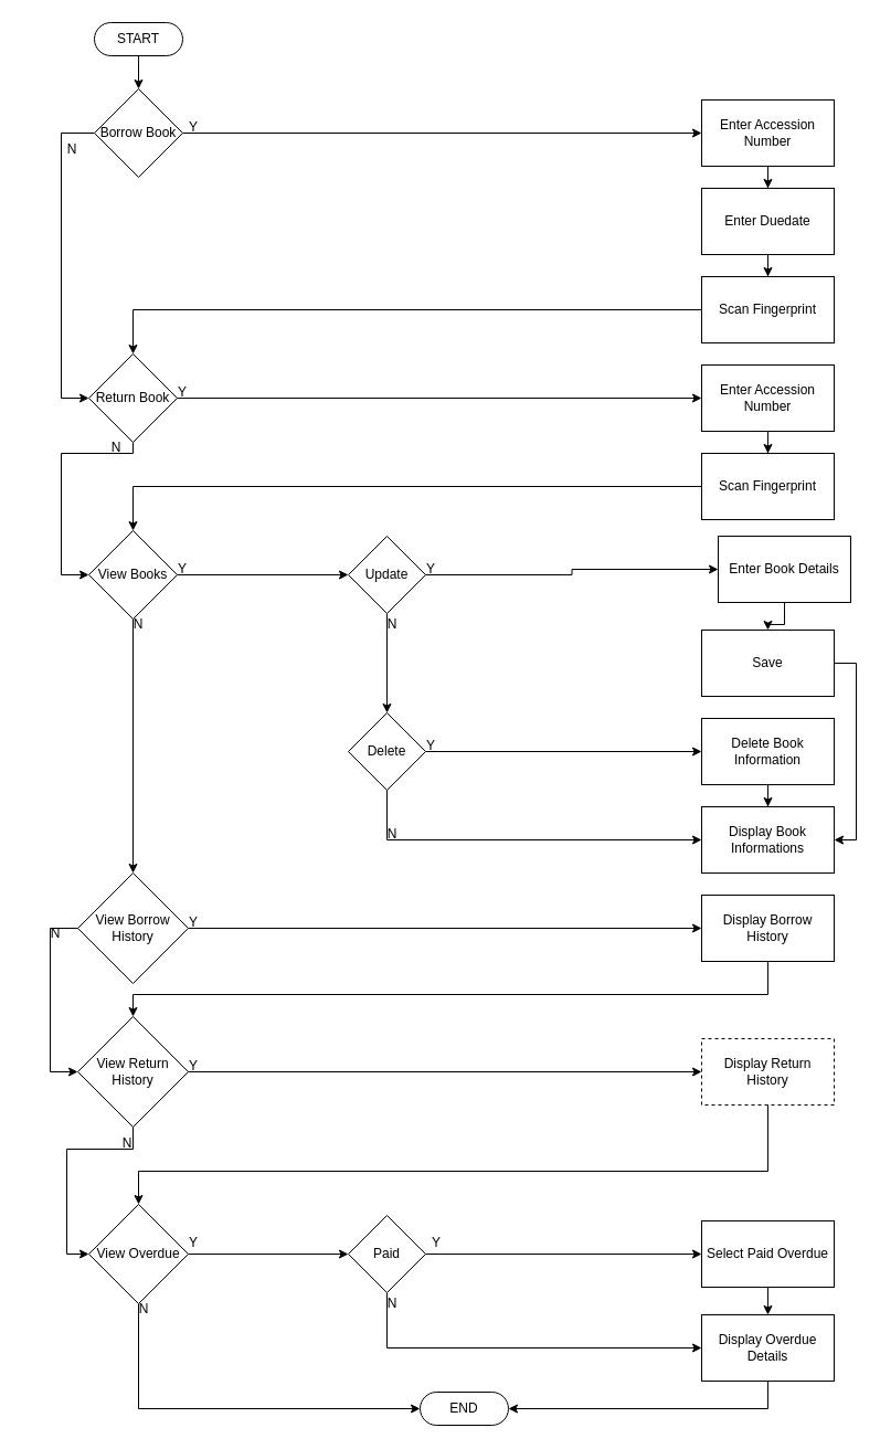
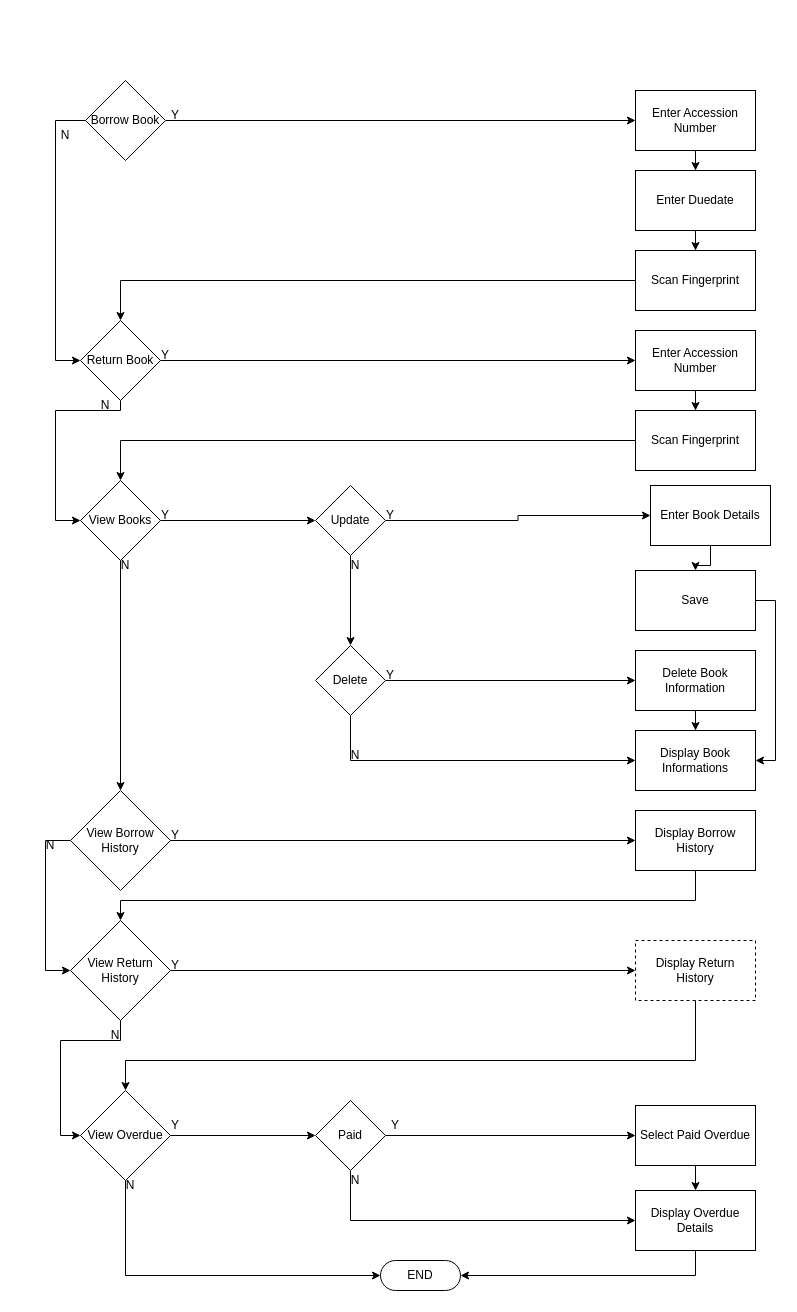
  <mxCell id="0" />
  <mxCell id="1" parent="0" />
- <mxCell id="2" style="edgeStyle=orthogonalEdgeStyle;rounded=0;orthogonalLoop=1;jettySize=auto;html=1;" parent="1" source="3" target="6" edge="1"><mxGeometry relative="1" as="geometry" /></mxCell>
- <mxCell id="3" value="START" style="html=1;dashed=0;whiteSpace=wrap;shape=mxgraph.dfd.start" parent="1" vertex="1"><mxGeometry x="85" y="20" width="80" height="30" as="geometry" /></mxCell>
  <mxCell id="4" style="edgeStyle=orthogonalEdgeStyle;rounded=0;orthogonalLoop=1;jettySize=auto;html=1;entryX=0;entryY=0.5;entryDx=0;entryDy=0;" parent="1" source="6" target="22" edge="1"><mxGeometry relative="1" as="geometry" /></mxCell>
  <mxCell id="5" style="edgeStyle=orthogonalEdgeStyle;rounded=0;orthogonalLoop=1;jettySize=auto;html=1;entryX=0;entryY=0.5;entryDx=0;entryDy=0;" parent="1" source="6" target="9" edge="1"><mxGeometry relative="1" as="geometry"><Array as="points"><mxPoint x="55" y="120" /><mxPoint x="55" y="360" /></Array></mxGeometry></mxCell>
  <mxCell id="6" value="Borrow Book" style="rhombus;whiteSpace=wrap;html=1;" parent="1" vertex="1"><mxGeometry x="85" y="80" width="80" height="80" as="geometry" /></mxCell>
  <mxCell id="7" style="edgeStyle=orthogonalEdgeStyle;rounded=0;orthogonalLoop=1;jettySize=auto;html=1;entryX=0;entryY=0.5;entryDx=0;entryDy=0;" parent="1" source="9" target="12" edge="1"><mxGeometry relative="1" as="geometry"><Array as="points"><mxPoint x="120" y="410" /><mxPoint x="55" y="410" /><mxPoint x="55" y="520" /></Array></mxGeometry></mxCell>
  <mxCell id="8" style="edgeStyle=orthogonalEdgeStyle;rounded=0;orthogonalLoop=1;jettySize=auto;html=1;entryX=0;entryY=0.5;entryDx=0;entryDy=0;" parent="1" source="9" target="28" edge="1"><mxGeometry relative="1" as="geometry" /></mxCell>
  <mxCell id="9" value="Return Book" style="rhombus;whiteSpace=wrap;html=1;" parent="1" vertex="1"><mxGeometry x="80" y="320" width="80" height="80" as="geometry" /></mxCell>
  <mxCell id="10" style="edgeStyle=orthogonalEdgeStyle;rounded=0;orthogonalLoop=1;jettySize=auto;html=1;" parent="1" source="12" target="15" edge="1"><mxGeometry relative="1" as="geometry" /></mxCell>
  <mxCell id="11" style="edgeStyle=orthogonalEdgeStyle;rounded=0;orthogonalLoop=1;jettySize=auto;html=1;entryX=0;entryY=0.5;entryDx=0;entryDy=0;" parent="1" source="12" target="33" edge="1"><mxGeometry relative="1" as="geometry" /></mxCell>
  <mxCell id="12" value="View Books" style="rhombus;whiteSpace=wrap;html=1;" parent="1" vertex="1"><mxGeometry x="80" y="480" width="80" height="80" as="geometry" /></mxCell>
  <mxCell id="13" style="edgeStyle=orthogonalEdgeStyle;rounded=0;orthogonalLoop=1;jettySize=auto;html=1;entryX=0;entryY=0.5;entryDx=0;entryDy=0;" parent="1" source="15" target="45" edge="1"><mxGeometry relative="1" as="geometry" /></mxCell>
  <mxCell id="14" style="edgeStyle=orthogonalEdgeStyle;rounded=0;orthogonalLoop=1;jettySize=auto;html=1;entryX=0;entryY=0.5;entryDx=0;entryDy=0;" parent="1" source="15" target="18" edge="1"><mxGeometry relative="1" as="geometry"><Array as="points"><mxPoint x="45" y="840" /><mxPoint x="45" y="970" /></Array></mxGeometry></mxCell>
  <mxCell id="15" value="View Borrow History" style="rhombus;whiteSpace=wrap;html=1;" parent="1" vertex="1"><mxGeometry x="70" y="790" width="100" height="100" as="geometry" /></mxCell>
  <mxCell id="16" style="edgeStyle=orthogonalEdgeStyle;rounded=0;orthogonalLoop=1;jettySize=auto;html=1;entryX=0;entryY=0.5;entryDx=0;entryDy=0;" parent="1" source="18" target="46" edge="1"><mxGeometry relative="1" as="geometry" /></mxCell>
  <mxCell id="17" style="edgeStyle=orthogonalEdgeStyle;rounded=0;orthogonalLoop=1;jettySize=auto;html=1;entryX=0;entryY=0.5;entryDx=0;entryDy=0;" parent="1" source="18" target="20" edge="1"><mxGeometry relative="1" as="geometry"><Array as="points"><mxPoint x="120" y="1040" /><mxPoint x="60" y="1040" /><mxPoint x="60" y="1135" /></Array></mxGeometry></mxCell>
  <mxCell id="18" value="View Return History" style="rhombus;whiteSpace=wrap;html=1;" parent="1" vertex="1"><mxGeometry x="70" y="920" width="100" height="100" as="geometry" /></mxCell>
  <mxCell id="19" style="edgeStyle=orthogonalEdgeStyle;rounded=0;orthogonalLoop=1;jettySize=auto;html=1;entryX=0;entryY=0.5;entryDx=0;entryDy=0;" parent="1" source="20" target="49" edge="1"><mxGeometry relative="1" as="geometry" /></mxCell>
  <mxCell id="20" value="View Overdue" style="rhombus;whiteSpace=wrap;html=1;" parent="1" vertex="1"><mxGeometry x="80" y="1090" width="90" height="90" as="geometry" /></mxCell>
  <mxCell id="21" style="edgeStyle=orthogonalEdgeStyle;rounded=0;orthogonalLoop=1;jettySize=auto;html=1;" parent="1" source="22" target="24" edge="1"><mxGeometry relative="1" as="geometry" /></mxCell>
  <mxCell id="22" value="Enter Accession Number" style="rounded=0;whiteSpace=wrap;html=1;" parent="1" vertex="1"><mxGeometry x="635" y="90" width="120" height="60" as="geometry" /></mxCell>
  <mxCell id="23" style="edgeStyle=orthogonalEdgeStyle;rounded=0;orthogonalLoop=1;jettySize=auto;html=1;" parent="1" source="24" target="26" edge="1"><mxGeometry relative="1" as="geometry" /></mxCell>
  <mxCell id="24" value="Enter Duedate" style="rounded=0;whiteSpace=wrap;html=1;" parent="1" vertex="1"><mxGeometry x="635" y="170" width="120" height="60" as="geometry" /></mxCell>
  <mxCell id="25" style="edgeStyle=orthogonalEdgeStyle;rounded=0;orthogonalLoop=1;jettySize=auto;html=1;entryX=0.5;entryY=0;entryDx=0;entryDy=0;" parent="1" source="26" target="9" edge="1"><mxGeometry relative="1" as="geometry" /></mxCell>
  <mxCell id="26" value="Scan Fingerprint" style="rounded=0;whiteSpace=wrap;html=1;" parent="1" vertex="1"><mxGeometry x="635" y="250" width="120" height="60" as="geometry" /></mxCell>
  <mxCell id="27" style="edgeStyle=orthogonalEdgeStyle;rounded=0;orthogonalLoop=1;jettySize=auto;html=1;entryX=0.5;entryY=0;entryDx=0;entryDy=0;" parent="1" source="28" target="30" edge="1"><mxGeometry relative="1" as="geometry" /></mxCell>
  <mxCell id="28" value="Enter Accession Number" style="rounded=0;whiteSpace=wrap;html=1;" parent="1" vertex="1"><mxGeometry x="635" y="330" width="120" height="60" as="geometry" /></mxCell>
  <mxCell id="29" style="edgeStyle=orthogonalEdgeStyle;rounded=0;orthogonalLoop=1;jettySize=auto;html=1;entryX=0.5;entryY=0;entryDx=0;entryDy=0;" parent="1" source="30" target="12" edge="1"><mxGeometry relative="1" as="geometry" /></mxCell>
  <mxCell id="30" value="Scan Fingerprint" style="rounded=0;whiteSpace=wrap;html=1;" parent="1" vertex="1"><mxGeometry x="635" y="410" width="120" height="60" as="geometry" /></mxCell>
  <mxCell id="31" style="edgeStyle=orthogonalEdgeStyle;rounded=0;orthogonalLoop=1;jettySize=auto;html=1;" parent="1" source="33" target="36" edge="1"><mxGeometry relative="1" as="geometry"><Array as="points"><mxPoint x="350" y="680" /><mxPoint x="350" y="680" /></Array></mxGeometry></mxCell>
  <mxCell id="32" style="edgeStyle=orthogonalEdgeStyle;rounded=0;orthogonalLoop=1;jettySize=auto;html=1;entryX=0;entryY=0.5;entryDx=0;entryDy=0;" parent="1" source="33" target="38" edge="1"><mxGeometry relative="1" as="geometry" /></mxCell>
  <mxCell id="33" value="Update" style="rhombus;whiteSpace=wrap;html=1;" parent="1" vertex="1"><mxGeometry x="315" y="485" width="70" height="70" as="geometry" /></mxCell>
  <mxCell id="34" style="edgeStyle=orthogonalEdgeStyle;rounded=0;orthogonalLoop=1;jettySize=auto;html=1;entryX=0;entryY=0.5;entryDx=0;entryDy=0;" parent="1" source="36" target="42" edge="1"><mxGeometry relative="1" as="geometry" /></mxCell>
  <mxCell id="35" style="edgeStyle=orthogonalEdgeStyle;rounded=0;orthogonalLoop=1;jettySize=auto;html=1;entryX=0;entryY=0.5;entryDx=0;entryDy=0;" parent="1" source="36" target="43" edge="1"><mxGeometry relative="1" as="geometry"><Array as="points"><mxPoint x="350" y="760" /></Array></mxGeometry></mxCell>
  <mxCell id="36" value="Delete" style="rhombus;whiteSpace=wrap;html=1;" parent="1" vertex="1"><mxGeometry x="315" y="645" width="70" height="70" as="geometry" /></mxCell>
  <mxCell id="37" style="edgeStyle=orthogonalEdgeStyle;rounded=0;orthogonalLoop=1;jettySize=auto;html=1;" parent="1" source="38" target="40" edge="1"><mxGeometry relative="1" as="geometry" /></mxCell>
  <mxCell id="38" value="Enter Book Details" style="rounded=0;whiteSpace=wrap;html=1;" parent="1" vertex="1"><mxGeometry x="650" y="485" width="120" height="60" as="geometry" /></mxCell>
  <mxCell id="39" style="edgeStyle=orthogonalEdgeStyle;rounded=0;orthogonalLoop=1;jettySize=auto;html=1;entryX=1;entryY=0.5;entryDx=0;entryDy=0;" parent="1" source="40" target="43" edge="1"><mxGeometry relative="1" as="geometry"><Array as="points"><mxPoint x="775" y="600" /><mxPoint x="775" y="760" /></Array></mxGeometry></mxCell>
  <mxCell id="40" value="Save" style="rounded=0;whiteSpace=wrap;html=1;" parent="1" vertex="1"><mxGeometry x="635" y="570" width="120" height="60" as="geometry" /></mxCell>
  <mxCell id="41" style="edgeStyle=orthogonalEdgeStyle;rounded=0;orthogonalLoop=1;jettySize=auto;html=1;entryX=0.5;entryY=0;entryDx=0;entryDy=0;" parent="1" source="42" target="43" edge="1"><mxGeometry relative="1" as="geometry" /></mxCell>
  <mxCell id="42" value="Delete Book Information" style="rounded=0;whiteSpace=wrap;html=1;" parent="1" vertex="1"><mxGeometry x="635" y="650" width="120" height="60" as="geometry" /></mxCell>
  <mxCell id="43" value="Display Book Informations" style="rounded=0;whiteSpace=wrap;html=1;" parent="1" vertex="1"><mxGeometry x="635" y="730" width="120" height="60" as="geometry" /></mxCell>
  <mxCell id="44" style="edgeStyle=orthogonalEdgeStyle;rounded=0;orthogonalLoop=1;jettySize=auto;html=1;" parent="1" source="45" target="18" edge="1"><mxGeometry relative="1" as="geometry"><Array as="points"><mxPoint x="695" y="900" /><mxPoint x="120" y="900" /></Array></mxGeometry></mxCell>
  <mxCell id="45" value="Display Borrow History" style="rounded=0;whiteSpace=wrap;html=1;" parent="1" vertex="1"><mxGeometry x="635" y="810" width="120" height="60" as="geometry" /></mxCell>
  <mxCell id="46" value="Display Return History" style="rounded=0;whiteSpace=wrap;html=1;dashed=1;" parent="1" vertex="1"><mxGeometry x="635" y="940" width="120" height="60" as="geometry" /></mxCell>
  <mxCell id="47" style="edgeStyle=orthogonalEdgeStyle;rounded=0;orthogonalLoop=1;jettySize=auto;html=1;entryX=0;entryY=0.5;entryDx=0;entryDy=0;" parent="1" source="49" target="51" edge="1"><mxGeometry relative="1" as="geometry" /></mxCell>
  <mxCell id="48" style="edgeStyle=orthogonalEdgeStyle;rounded=0;orthogonalLoop=1;jettySize=auto;html=1;entryX=0;entryY=0.5;entryDx=0;entryDy=0;" parent="1" source="49" target="52" edge="1"><mxGeometry relative="1" as="geometry"><Array as="points"><mxPoint x="350" y="1220" /></Array></mxGeometry></mxCell>
  <mxCell id="49" value="Paid" style="rhombus;whiteSpace=wrap;html=1;" parent="1" vertex="1"><mxGeometry x="315" y="1100" width="70" height="70" as="geometry" /></mxCell>
  <mxCell id="50" style="edgeStyle=orthogonalEdgeStyle;rounded=0;orthogonalLoop=1;jettySize=auto;html=1;" parent="1" source="51" target="52" edge="1"><mxGeometry relative="1" as="geometry" /></mxCell>
  <mxCell id="51" value="Select Paid Overdue" style="rounded=0;whiteSpace=wrap;html=1;" parent="1" vertex="1"><mxGeometry x="635" y="1105" width="120" height="60" as="geometry" /></mxCell>
  <mxCell id="52" value="Display Overdue Details" style="rounded=0;whiteSpace=wrap;html=1;" parent="1" vertex="1"><mxGeometry x="635" y="1190" width="120" height="60" as="geometry" /></mxCell>
  <mxCell id="53" value="END" style="html=1;dashed=0;whiteSpace=wrap;shape=mxgraph.dfd.start" parent="1" vertex="1"><mxGeometry x="380" y="1260" width="80" height="30" as="geometry" /></mxCell>
  <mxCell id="54" style="edgeStyle=orthogonalEdgeStyle;rounded=0;orthogonalLoop=1;jettySize=auto;html=1;entryX=0;entryY=0.5;entryDx=0;entryDy=0;entryPerimeter=0;" parent="1" source="20" target="53" edge="1"><mxGeometry relative="1" as="geometry"><Array as="points"><mxPoint x="125" y="1275" /></Array></mxGeometry></mxCell>
  <mxCell id="55" style="edgeStyle=orthogonalEdgeStyle;rounded=0;orthogonalLoop=1;jettySize=auto;html=1;entryX=1;entryY=0.5;entryDx=0;entryDy=0;entryPerimeter=0;" parent="1" source="52" target="53" edge="1"><mxGeometry relative="1" as="geometry"><Array as="points"><mxPoint x="695" y="1275" /></Array></mxGeometry></mxCell>
  <mxCell id="56" style="edgeStyle=orthogonalEdgeStyle;rounded=0;orthogonalLoop=1;jettySize=auto;html=1;entryX=0.5;entryY=0;entryDx=0;entryDy=0;" parent="1" source="46" target="20" edge="1"><mxGeometry relative="1" as="geometry"><Array as="points"><mxPoint x="695" y="1060" /><mxPoint x="125" y="1060" /></Array></mxGeometry></mxCell>
  <mxCell id="57" value="Y" style="text;html=1;strokeColor=none;fillColor=none;align=center;verticalAlign=middle;whiteSpace=wrap;rounded=0;" vertex="1" parent="1"><mxGeometry x="145" y="100" width="60" height="30" as="geometry" /></mxCell>
  <mxCell id="58" value="Y" style="text;html=1;strokeColor=none;fillColor=none;align=center;verticalAlign=middle;whiteSpace=wrap;rounded=0;" vertex="1" parent="1"><mxGeometry x="135" y="340" width="60" height="30" as="geometry" /></mxCell>
  <mxCell id="59" value="Y" style="text;html=1;strokeColor=none;fillColor=none;align=center;verticalAlign=middle;whiteSpace=wrap;rounded=0;" vertex="1" parent="1"><mxGeometry x="135" y="500" width="60" height="30" as="geometry" /></mxCell>
  <mxCell id="60" value="Y" style="text;html=1;strokeColor=none;fillColor=none;align=center;verticalAlign=middle;whiteSpace=wrap;rounded=0;" vertex="1" parent="1"><mxGeometry x="360" y="500" width="60" height="30" as="geometry" /></mxCell>
  <mxCell id="61" value="Y" style="text;html=1;strokeColor=none;fillColor=none;align=center;verticalAlign=middle;whiteSpace=wrap;rounded=0;" vertex="1" parent="1"><mxGeometry x="360" y="660" width="60" height="30" as="geometry" /></mxCell>
  <mxCell id="62" value="Y" style="text;html=1;strokeColor=none;fillColor=none;align=center;verticalAlign=middle;whiteSpace=wrap;rounded=0;" vertex="1" parent="1"><mxGeometry x="145" y="820" width="60" height="30" as="geometry" /></mxCell>
  <mxCell id="63" value="Y" style="text;html=1;strokeColor=none;fillColor=none;align=center;verticalAlign=middle;whiteSpace=wrap;rounded=0;" vertex="1" parent="1"><mxGeometry x="145" y="950" width="60" height="30" as="geometry" /></mxCell>
  <mxCell id="64" value="Y" style="text;html=1;strokeColor=none;fillColor=none;align=center;verticalAlign=middle;whiteSpace=wrap;rounded=0;" vertex="1" parent="1"><mxGeometry x="145" y="1110" width="60" height="30" as="geometry" /></mxCell>
  <mxCell id="65" value="Y" style="text;html=1;strokeColor=none;fillColor=none;align=center;verticalAlign=middle;whiteSpace=wrap;rounded=0;" vertex="1" parent="1"><mxGeometry x="365" y="1110" width="60" height="30" as="geometry" /></mxCell>
  <mxCell id="66" value="N" style="text;html=1;strokeColor=none;fillColor=none;align=center;verticalAlign=middle;whiteSpace=wrap;rounded=0;" vertex="1" parent="1"><mxGeometry x="325" y="1165" width="60" height="30" as="geometry" /></mxCell>
  <mxCell id="67" value="N" style="text;html=1;strokeColor=none;fillColor=none;align=center;verticalAlign=middle;whiteSpace=wrap;rounded=0;" vertex="1" parent="1"><mxGeometry x="100" y="1170" width="60" height="30" as="geometry" /></mxCell>
  <mxCell id="68" value="N" style="text;html=1;strokeColor=none;fillColor=none;align=center;verticalAlign=middle;whiteSpace=wrap;rounded=0;" vertex="1" parent="1"><mxGeometry x="85" y="1020" width="60" height="30" as="geometry" /></mxCell>
  <mxCell id="69" value="N" style="text;html=1;strokeColor=none;fillColor=none;align=center;verticalAlign=middle;whiteSpace=wrap;rounded=0;" vertex="1" parent="1"><mxGeometry x="20" y="830" width="60" height="30" as="geometry" /></mxCell>
  <mxCell id="70" value="N" style="text;html=1;strokeColor=none;fillColor=none;align=center;verticalAlign=middle;whiteSpace=wrap;rounded=0;" vertex="1" parent="1"><mxGeometry x="325" y="740" width="60" height="30" as="geometry" /></mxCell>
  <mxCell id="71" value="N" style="text;html=1;strokeColor=none;fillColor=none;align=center;verticalAlign=middle;whiteSpace=wrap;rounded=0;" vertex="1" parent="1"><mxGeometry x="325" y="550" width="60" height="30" as="geometry" /></mxCell>
  <mxCell id="72" value="N" style="text;html=1;strokeColor=none;fillColor=none;align=center;verticalAlign=middle;whiteSpace=wrap;rounded=0;" vertex="1" parent="1"><mxGeometry x="95" y="550" width="60" height="30" as="geometry" /></mxCell>
  <mxCell id="73" value="N" style="text;html=1;strokeColor=none;fillColor=none;align=center;verticalAlign=middle;whiteSpace=wrap;rounded=0;" vertex="1" parent="1"><mxGeometry x="75" y="390" width="60" height="30" as="geometry" /></mxCell>
  <mxCell id="74" value="N" style="text;html=1;strokeColor=none;fillColor=none;align=center;verticalAlign=middle;whiteSpace=wrap;rounded=0;" vertex="1" parent="1"><mxGeometry x="35" y="120" width="60" height="30" as="geometry" /></mxCell>
